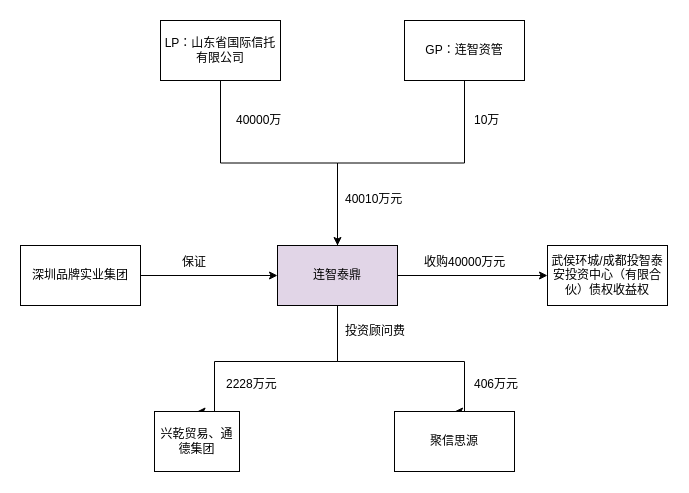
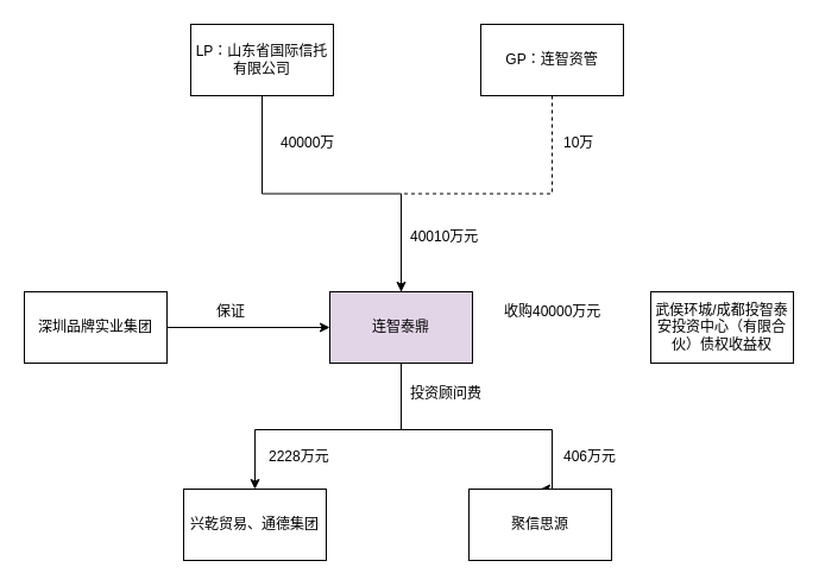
  <mxCell id="0" />
  <mxCell id="1" parent="0" />
  <mxCell id="2" value="" style="edgeStyle=orthogonalEdgeStyle;rounded=0;orthogonalLoop=1;jettySize=auto;html=1;entryX=0.5;entryY=0.6;entryDx=0;entryDy=0;entryPerimeter=0;" edge="1" parent="1" source="3" target="9"><mxGeometry relative="1" as="geometry"><mxPoint x="337" y="241" as="targetPoint" /></mxGeometry></mxCell>
  <mxCell id="3" value="LP：山东省国际信托有限公司" style="rounded=0;whiteSpace=wrap;html=1;" vertex="1" parent="1"><mxGeometry x="160" y="20" width="120" height="60" as="geometry" /></mxCell>
- <mxCell id="4" value="" style="edgeStyle=orthogonalEdgeStyle;rounded=0;orthogonalLoop=1;jettySize=auto;html=1;exitX=0.5;exitY=1;exitDx=0;exitDy=0;" edge="1" parent="1" source="5" target="9"><mxGeometry relative="1" as="geometry" /></mxCell>
+ <mxCell id="4" value="" style="edgeStyle=orthogonalEdgeStyle;rounded=0;orthogonalLoop=1;jettySize=auto;html=1;exitX=0.5;exitY=1;exitDx=0;exitDy=0;dashed=1;" edge="1" parent="1" source="5" target="9"><mxGeometry relative="1" as="geometry" /></mxCell>
  <mxCell id="5" value="GP：连智资管" style="rounded=0;whiteSpace=wrap;html=1;" vertex="1" parent="1"><mxGeometry x="404" y="20" width="120" height="60" as="geometry" /></mxCell>
- <mxCell id="6" value="" style="edgeStyle=orthogonalEdgeStyle;rounded=0;orthogonalLoop=1;jettySize=auto;html=1;" edge="1" parent="1" source="9" target="10"><mxGeometry relative="1" as="geometry" /></mxCell>
  <mxCell id="7" style="edgeStyle=orthogonalEdgeStyle;rounded=0;orthogonalLoop=1;jettySize=auto;html=1;exitX=0.5;exitY=1;exitDx=0;exitDy=0;entryX=0.5;entryY=0;entryDx=0;entryDy=0;" edge="1" parent="1" source="9" target="16"><mxGeometry relative="1" as="geometry"><Array as="points"><mxPoint x="337" y="361" /><mxPoint x="214" y="361" /><mxPoint x="214" y="411" /></Array></mxGeometry></mxCell>
  <mxCell id="8" style="edgeStyle=orthogonalEdgeStyle;rounded=0;orthogonalLoop=1;jettySize=auto;html=1;exitX=0.5;exitY=1;exitDx=0;exitDy=0;entryX=0.5;entryY=0;entryDx=0;entryDy=0;" edge="1" parent="1" source="9" target="17"><mxGeometry relative="1" as="geometry"><Array as="points"><mxPoint x="337" y="361" /><mxPoint x="464" y="361" /><mxPoint x="464" y="411" /></Array></mxGeometry></mxCell>
  <mxCell id="9" value="连智泰鼎" style="rounded=0;whiteSpace=wrap;html=1;fillColor=#e1d5e7;" vertex="1" parent="1"><mxGeometry x="277" y="245" width="120" height="60" as="geometry" /></mxCell>
  <mxCell id="10" value="武侯环城/成都投智泰安投资中心（有限合伙）债权收益权" style="rounded=0;whiteSpace=wrap;html=1;" vertex="1" parent="1"><mxGeometry x="547" y="245" width="120" height="60" as="geometry" /></mxCell>
  <mxCell id="11" value="40000万" style="text;html=1;resizable=0;points=[];autosize=1;align=left;verticalAlign=top;spacingTop=-4;" vertex="1" parent="1"><mxGeometry x="234" y="110" width="60" height="20" as="geometry" /></mxCell>
  <mxCell id="12" value="40010万元" style="text;html=1;resizable=0;points=[];autosize=1;align=left;verticalAlign=top;spacingTop=-4;" vertex="1" parent="1"><mxGeometry x="343" y="189" width="70" height="20" as="geometry" /></mxCell>
  <mxCell id="13" value="收购40000万元" style="text;html=1;resizable=0;points=[];autosize=1;align=left;verticalAlign=top;spacingTop=-4;" vertex="1" parent="1"><mxGeometry x="422" y="252" width="100" height="20" as="geometry" /></mxCell>
  <mxCell id="14" value="" style="edgeStyle=orthogonalEdgeStyle;rounded=0;orthogonalLoop=1;jettySize=auto;html=1;" edge="1" parent="1" source="15"><mxGeometry relative="1" as="geometry"><mxPoint x="277" y="275" as="targetPoint" /><Array as="points"><mxPoint x="127" y="275" /></Array></mxGeometry></mxCell>
  <mxCell id="15" value="深圳品牌实业集团" style="rounded=0;whiteSpace=wrap;html=1;" vertex="1" parent="1"><mxGeometry x="20" y="245" width="120" height="60" as="geometry" /></mxCell>
- <mxCell id="16" value="&lt;span&gt;兴乾贸易、&lt;/span&gt;通德集团" style="rounded=0;whiteSpace=wrap;html=1;" vertex="1" parent="1"><mxGeometry x="154" y="411" width="85" height="60" as="geometry" /></mxCell>
+ <mxCell id="16" value="&lt;span&gt;兴乾贸易、&lt;/span&gt;通德集团" style="rounded=0;whiteSpace=wrap;html=1;" vertex="1" parent="1"><mxGeometry x="154" y="411" width="120" height="60" as="geometry" /></mxCell>
  <mxCell id="17" value="&lt;span&gt;聚信思源&lt;/span&gt;" style="rounded=0;whiteSpace=wrap;html=1;" vertex="1" parent="1"><mxGeometry x="394" y="411" width="120" height="60" as="geometry" /></mxCell>
  <mxCell id="18" value="10万" style="text;html=1;resizable=0;points=[];autosize=1;align=left;verticalAlign=top;spacingTop=-4;" vertex="1" parent="1"><mxGeometry x="472" y="110" width="40" height="20" as="geometry" /></mxCell>
  <mxCell id="19" value="保证" style="text;html=1;resizable=0;points=[];autosize=1;align=left;verticalAlign=top;spacingTop=-4;" vertex="1" parent="1"><mxGeometry x="180" y="252" width="40" height="20" as="geometry" /></mxCell>
  <mxCell id="20" value="投资顾问费" style="text;html=1;resizable=0;points=[];autosize=1;align=left;verticalAlign=top;spacingTop=-4;" vertex="1" parent="1"><mxGeometry x="343" y="321" width="80" height="20" as="geometry" /></mxCell>
  <mxCell id="21" value="&lt;span lang=&quot;EN-US&quot;&gt;2228&lt;/span&gt;&lt;span&gt;万元&lt;/span&gt;" style="text;html=1;resizable=0;points=[];autosize=1;align=left;verticalAlign=top;spacingTop=-4;" vertex="1" parent="1"><mxGeometry x="224" y="374" width="70" height="20" as="geometry" /></mxCell>
  <mxCell id="22" value="406万元" style="text;html=1;resizable=0;points=[];autosize=1;align=left;verticalAlign=top;spacingTop=-4;" vertex="1" parent="1"><mxGeometry x="472" y="374" width="60" height="20" as="geometry" /></mxCell>
